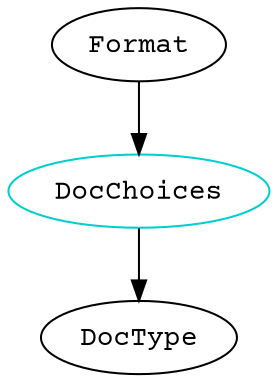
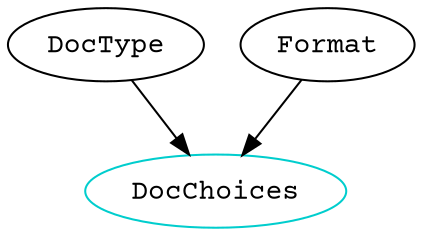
  digraph {
    fontname="Courier Prime"
    node [fontname="Courier Prime"]
    edge [fontname="Courier Prime"]
    n1 [color=cyan3 label=DocChoices shape=oval]
    DocType
    Format
-   n1 -> DocType
+   DocType -> n1
    Format -> n1
  }
